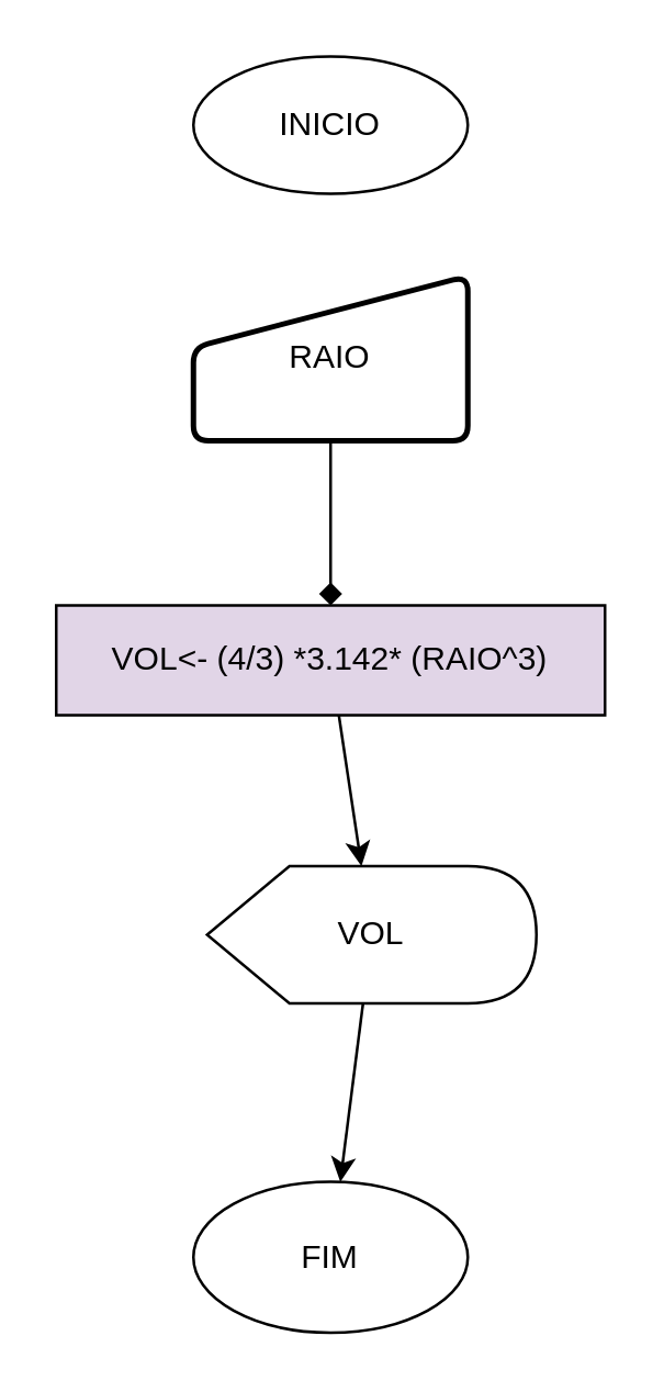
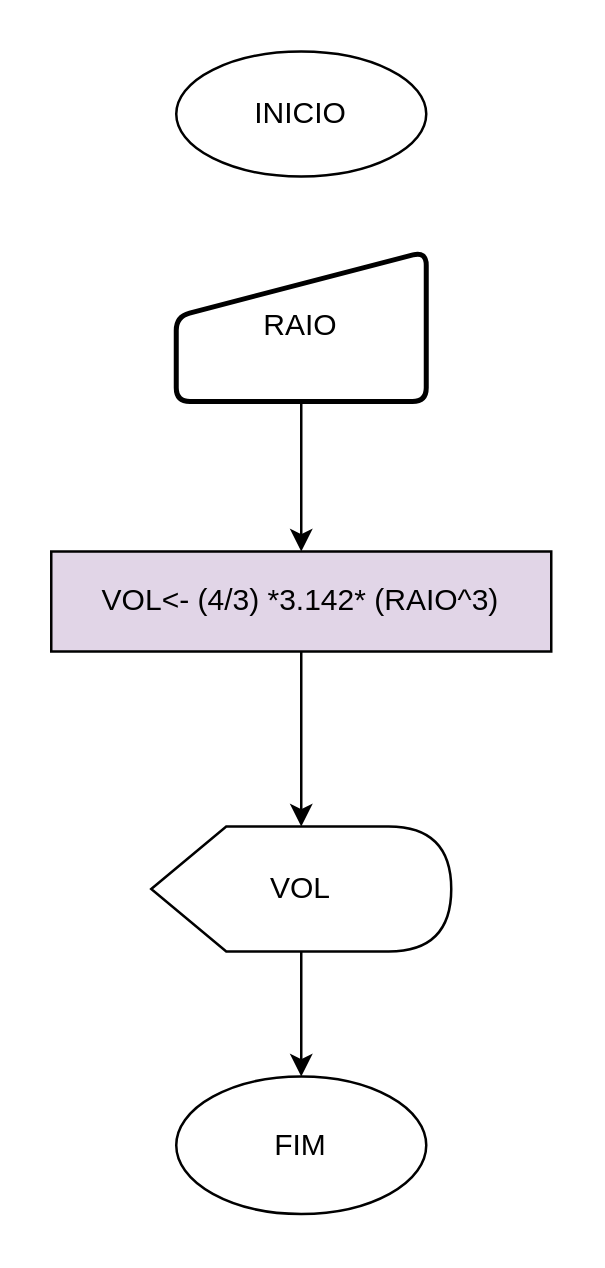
  <mxCell id="0" />
  <mxCell id="1" parent="0" />
  <mxCell id="2" value="INICIO" style="ellipse;whiteSpace=wrap;html=1;" parent="1" vertex="1"><mxGeometry x="70" y="20" width="100" height="50" as="geometry" /></mxCell>
  <mxCell id="3" value="" style="edgeStyle=none;rounded=0;orthogonalLoop=1;jettySize=auto;html=1;" parent="1" source="4" target="6" edge="1"><mxGeometry relative="1" as="geometry" /></mxCell>
  <mxCell id="4" value="VOL&amp;lt;- (4/3) *3.142* (RAIO^3)" style="whiteSpace=wrap;html=1;fillColor=#e1d5e7;" parent="1" vertex="1"><mxGeometry x="20" y="220" width="200" height="40" as="geometry" /></mxCell>
  <mxCell id="5" value="" style="edgeStyle=none;rounded=0;orthogonalLoop=1;jettySize=auto;html=1;" parent="1" source="6" target="7" edge="1"><mxGeometry relative="1" as="geometry" /></mxCell>
- <mxCell id="6" value="VOL" style="shape=display;whiteSpace=wrap;html=1;" parent="1" vertex="1"><mxGeometry x="75" y="315" width="120" height="50" as="geometry" /></mxCell>
+ <mxCell id="6" value="VOL" style="shape=display;whiteSpace=wrap;html=1;" parent="1" vertex="1"><mxGeometry x="60" y="330" width="120" height="50" as="geometry" /></mxCell>
  <mxCell id="7" value="FIM" style="ellipse;whiteSpace=wrap;html=1;" parent="1" vertex="1"><mxGeometry x="70" y="430" width="100" height="55" as="geometry" /></mxCell>
- <mxCell id="8" value="" style="edgeStyle=orthogonalEdgeStyle;rounded=0;orthogonalLoop=1;jettySize=auto;html=1;endArrow=diamond;" edge="1" parent="1" source="9" target="4"><mxGeometry relative="1" as="geometry" /></mxCell>
+ <mxCell id="8" value="" style="edgeStyle=orthogonalEdgeStyle;rounded=0;orthogonalLoop=1;jettySize=auto;html=1;" edge="1" parent="1" source="9" target="4"><mxGeometry relative="1" as="geometry" /></mxCell>
  <mxCell id="9" value="&lt;span&gt;RAIO&lt;/span&gt;" style="html=1;strokeWidth=2;shape=manualInput;whiteSpace=wrap;rounded=1;size=26;arcSize=11;" vertex="1" parent="1"><mxGeometry x="70" y="100" width="100" height="60" as="geometry" /></mxCell>
